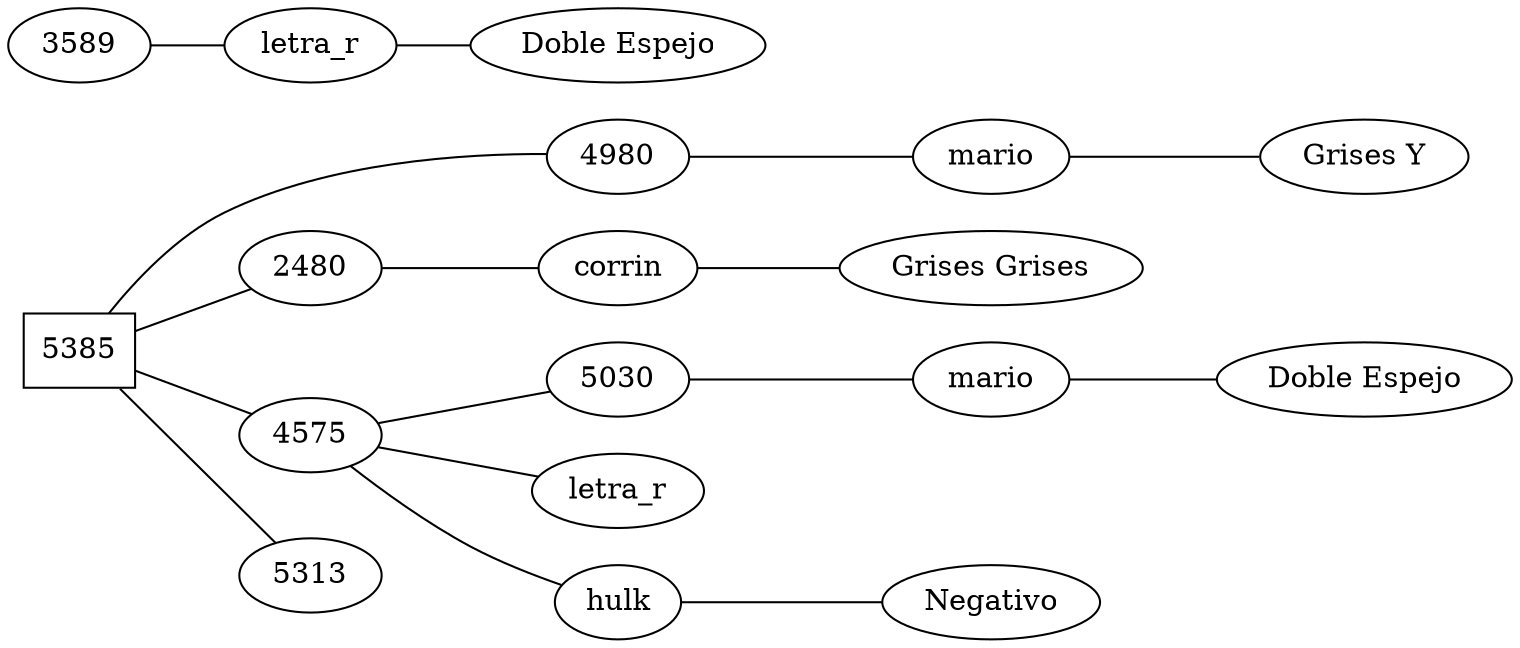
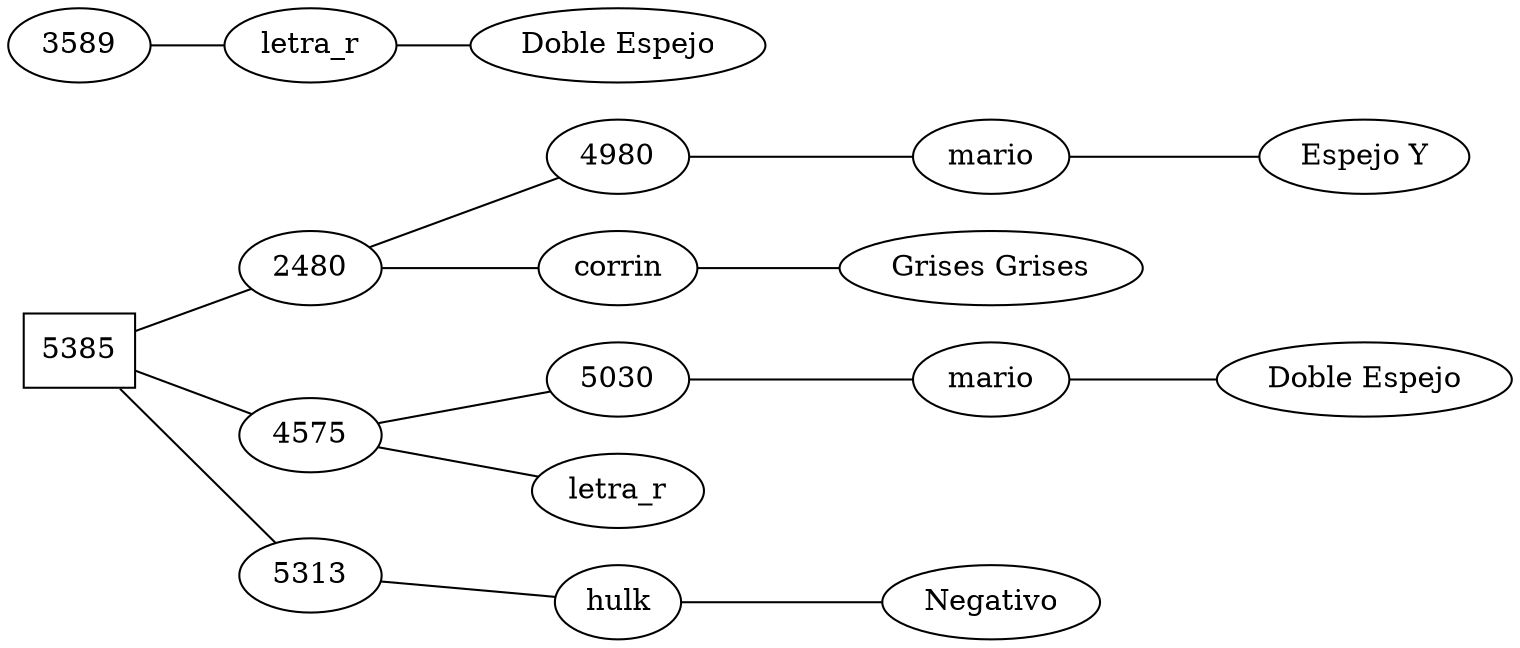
  graph {
    rankdir=LR
    node [shape=ellipse]
    n1 [label=5385 shape=box]
    n2 [label=2480]
    n3 [label=4575]
    n4 [label=4980]
    n5 [label=5313]
    n6 [label=corrin]
    n7 [label=3589]
    n8 [label=letra_r]
    n9 [label=5030]
    n10 [label=letra_r]
    n11 [label=mario]
    n12 [label=mario]
    n13 [label=hulk]
    n14 [label="Grises Grises"]
    n15 [label="Doble Espejo"]
-   n16 [label="Grises Y"]
+   n16 [label="Espejo Y"]
    n17 [label="Doble Espejo"]
    n18 [label=Negativo]
    n1 -- n2
    n1 -- n3
-   n1 -- n4
+   n2 -- n4
    n1 -- n5
    n2 -- n6
    n3 -- n9
    n3 -- n10
    n4 -- n11
-   n3 -- n13
+   n5 -- n13
    n6 -- n14
    n7 -- n8
    n8 -- n15
    n9 -- n12
    n11 -- n16
    n12 -- n17
    n13 -- n18
  }
